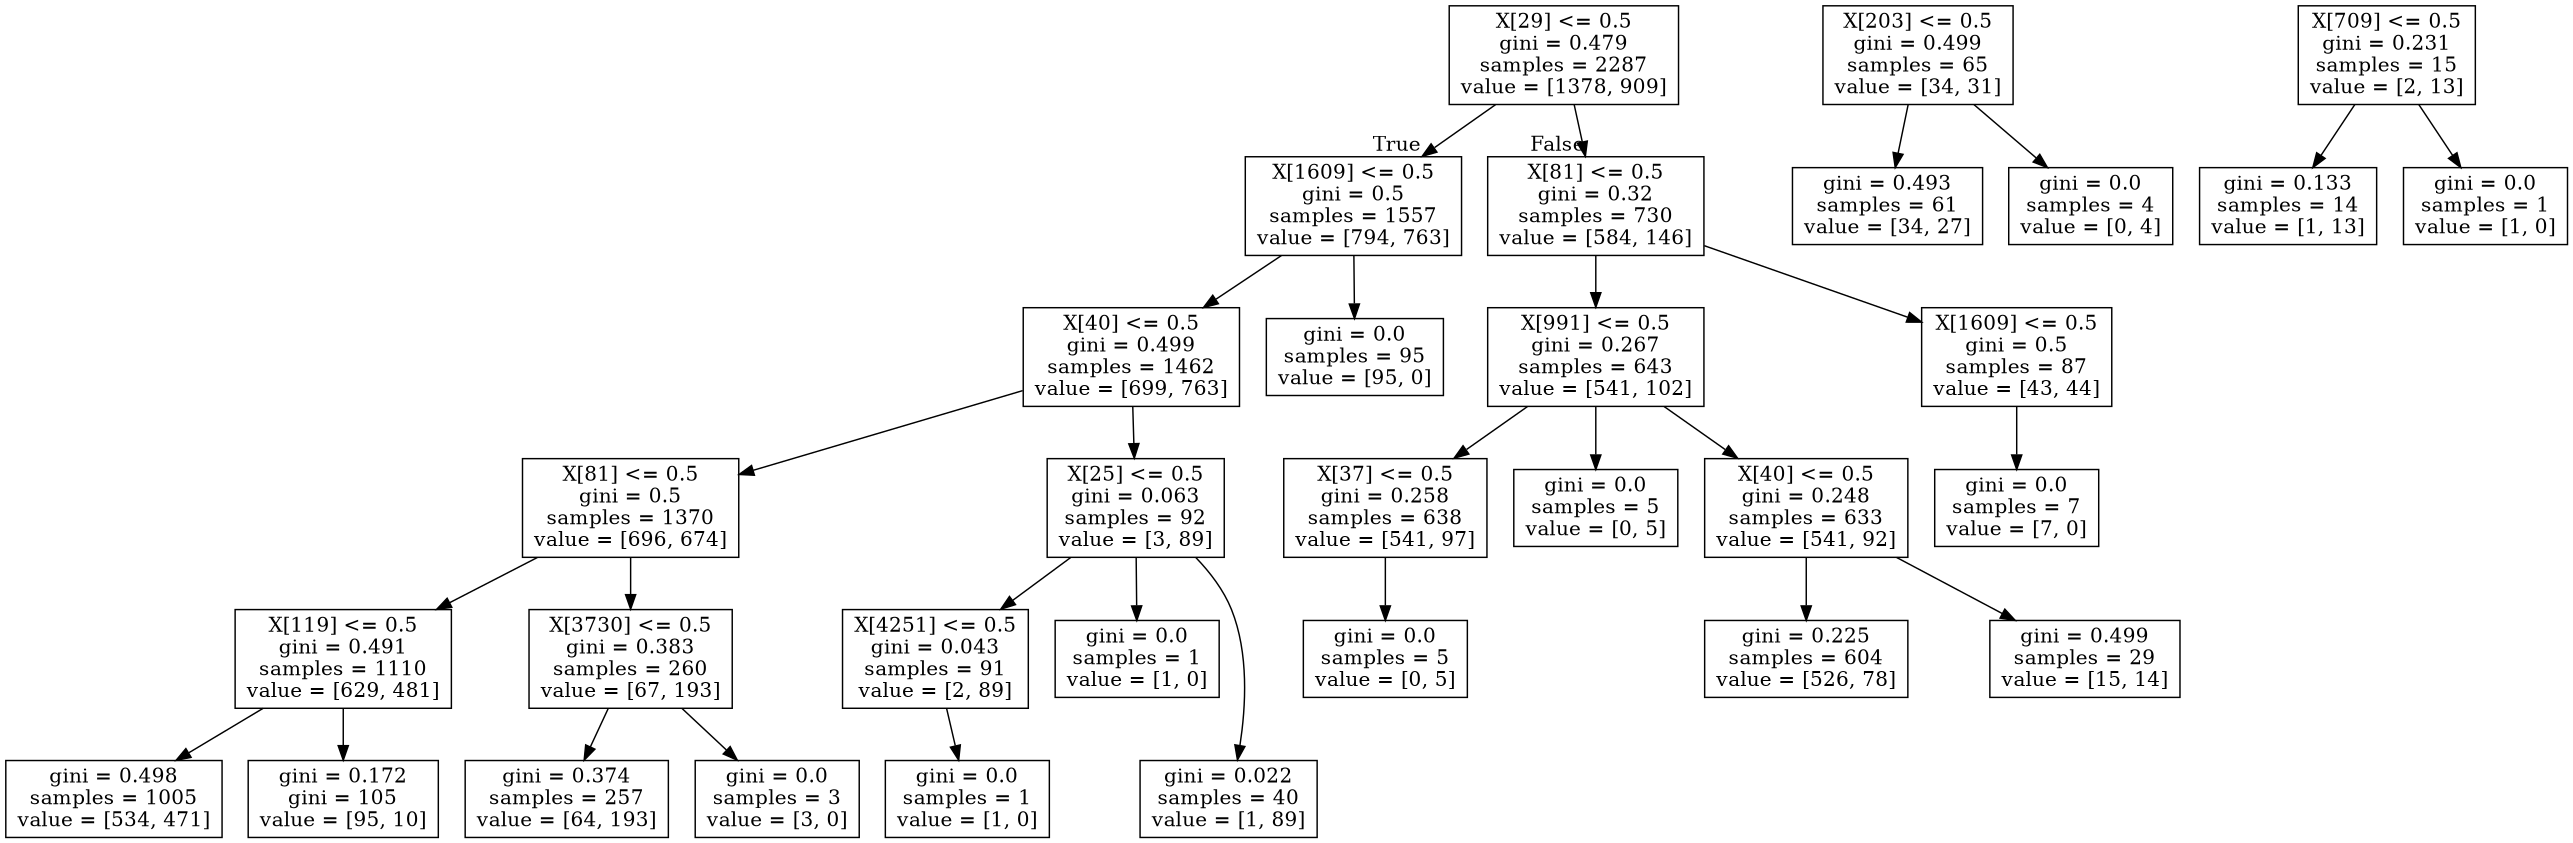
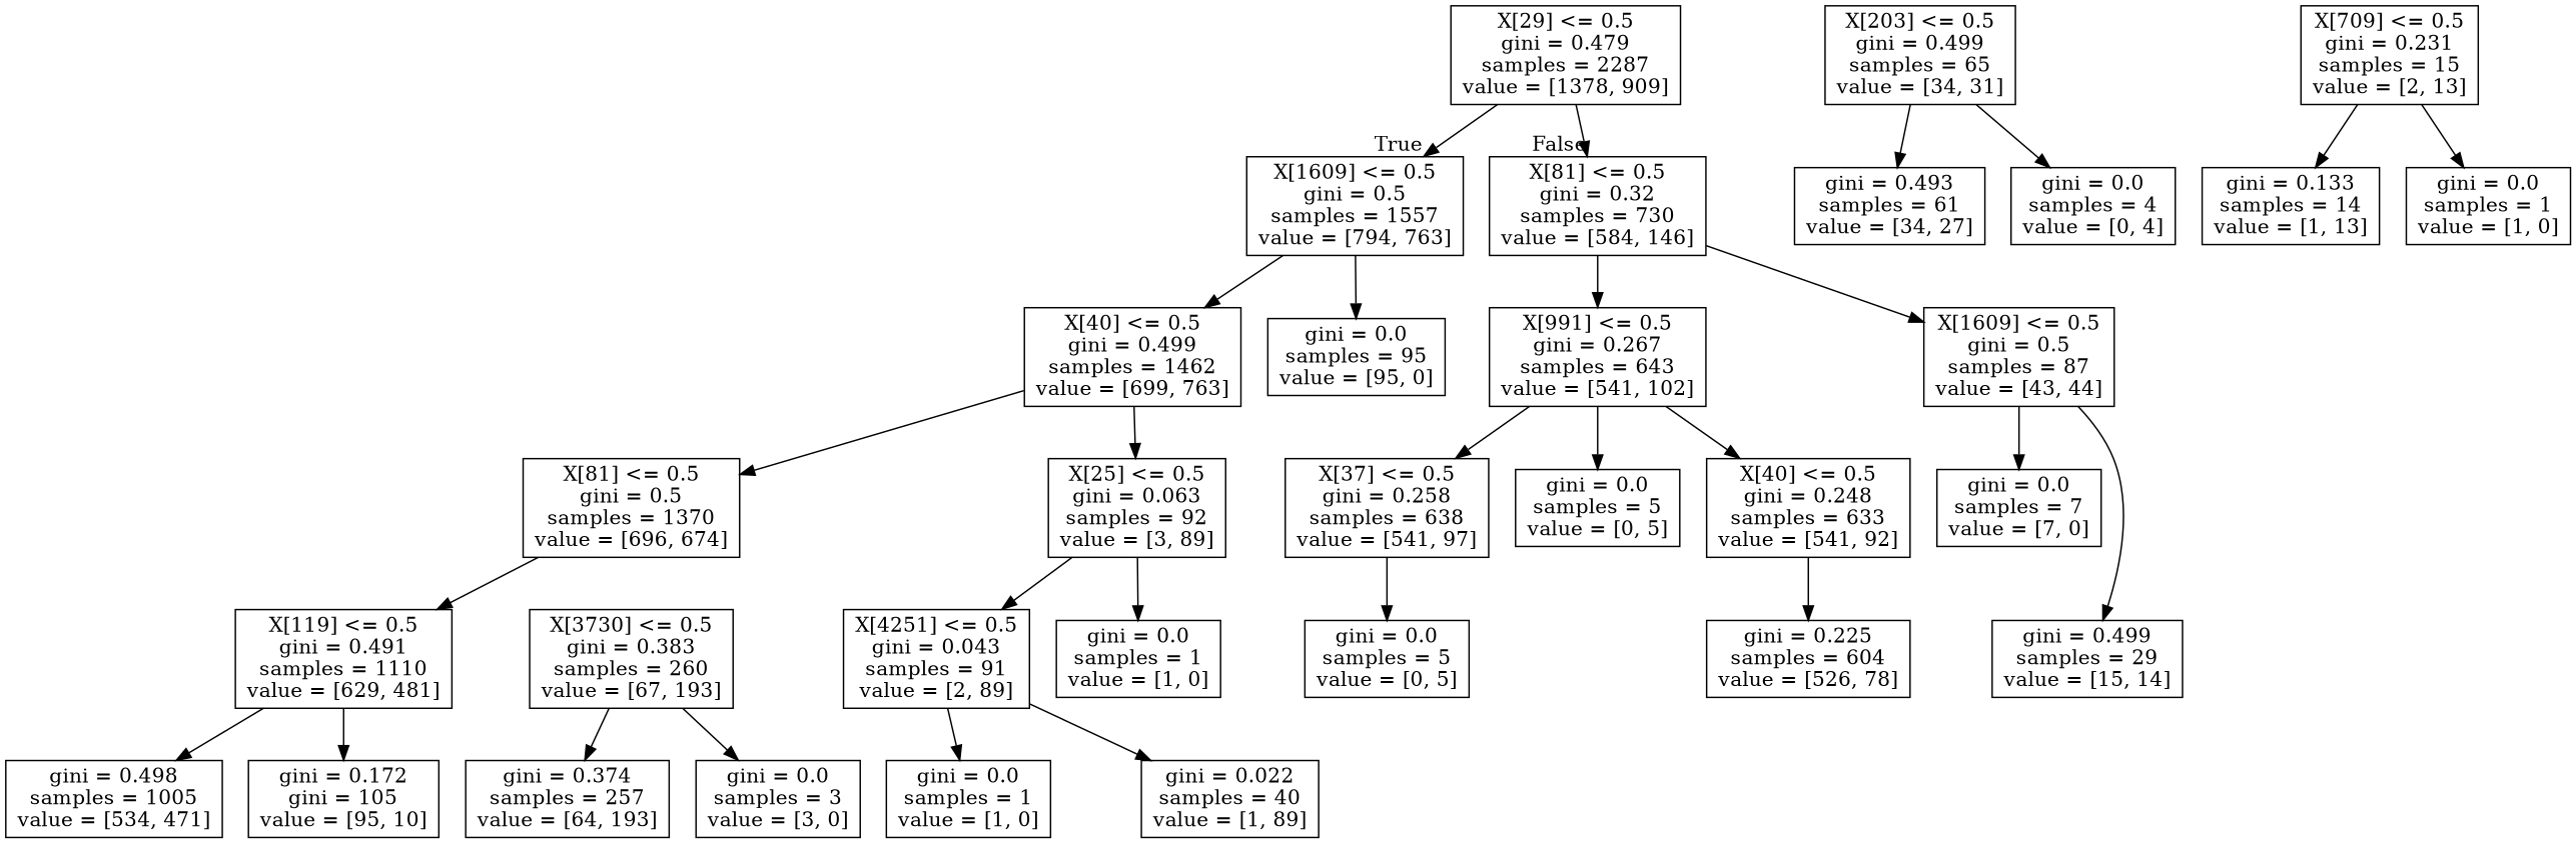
  digraph {
    node [shape=box]
    n1 [label="X[29] <= 0.5\ngini = 0.479\nsamples = 2287\nvalue = [1378, 909]"]
    n2 [label="X[1609] <= 0.5\ngini = 0.5\nsamples = 1557\nvalue = [794, 763]"]
    n3 [label="X[81] <= 0.5\ngini = 0.32\nsamples = 730\nvalue = [584, 146]"]
    n4 [label="X[40] <= 0.5\ngini = 0.499\nsamples = 1462\nvalue = [699, 763]"]
    n5 [label="gini = 0.0\nsamples = 95\nvalue = [95, 0]"]
    n6 [label="X[991] <= 0.5\ngini = 0.267\nsamples = 643\nvalue = [541, 102]"]
    n7 [label="X[1609] <= 0.5\ngini = 0.5\nsamples = 87\nvalue = [43, 44]"]
    n8 [label="X[81] <= 0.5\ngini = 0.5\nsamples = 1370\nvalue = [696, 674]"]
    n9 [label="X[25] <= 0.5\ngini = 0.063\nsamples = 92\nvalue = [3, 89]"]
    n10 [label="X[119] <= 0.5\ngini = 0.491\nsamples = 1110\nvalue = [629, 481]"]
    n11 [label="X[3730] <= 0.5\ngini = 0.383\nsamples = 260\nvalue = [67, 193]"]
    n12 [label="X[4251] <= 0.5\ngini = 0.043\nsamples = 91\nvalue = [2, 89]"]
    n13 [label="gini = 0.0\nsamples = 1\nvalue = [1, 0]"]
    n14 [label="gini = 0.498\nsamples = 1005\nvalue = [534, 471]"]
    n15 [label="gini = 0.172\ngini = 105\nvalue = [95, 10]"]
    n16 [label="gini = 0.374\nsamples = 257\nvalue = [64, 193]"]
    n17 [label="gini = 0.0\nsamples = 3\nvalue = [3, 0]"]
    n18 [label="gini = 0.022\nsamples = 40\nvalue = [1, 89]"]
    n19 [label="gini = 0.0\nsamples = 1\nvalue = [1, 0]"]
    n20 [label="X[37] <= 0.5\ngini = 0.258\nsamples = 638\nvalue = [541, 97]"]
    n21 [label="gini = 0.0\nsamples = 5\nvalue = [0, 5]"]
    n22 [label="X[40] <= 0.5\ngini = 0.248\nsamples = 633\nvalue = [541, 92]"]
    n23 [label="gini = 0.0\nsamples = 7\nvalue = [7, 0]"]
    n24 [label="gini = 0.0\nsamples = 5\nvalue = [0, 5]"]
    n25 [label="gini = 0.225\nsamples = 604\nvalue = [526, 78]"]
    n26 [label="gini = 0.499\nsamples = 29\nvalue = [15, 14]"]
    n27 [label="X[203] <= 0.5\ngini = 0.499\nsamples = 65\nvalue = [34, 31]"]
    n28 [label="gini = 0.493\nsamples = 61\nvalue = [34, 27]"]
    n29 [label="gini = 0.0\nsamples = 4\nvalue = [0, 4]"]
    n30 [label="X[709] <= 0.5\ngini = 0.231\nsamples = 15\nvalue = [2, 13]"]
    n31 [label="gini = 0.133\nsamples = 14\nvalue = [1, 13]"]
    n32 [label="gini = 0.0\nsamples = 1\nvalue = [1, 0]"]
    n1 -> n2 [headlabel=True labelangle=45 labeldistance=2.5]
    n1 -> n3 [headlabel=False labelangle=-45 labeldistance=2.5]
    n2 -> n4
    n2 -> n5
    n3 -> n6
    n3 -> n7
    n4 -> n8
    n4 -> n9
    n6 -> n20
    n6 -> n21
    n6 -> n22
    n7 -> n23
    n8 -> n10
-   n8 -> n11
    n9 -> n12
    n9 -> n13
    n10 -> n14
    n10 -> n15
    n11 -> n16
    n11 -> n17
-   n9 -> n18
+   n12 -> n18
    n12 -> n19
    n20 -> n24
    n22 -> n25
-   n22 -> n26
+   n7 -> n26
    n27 -> n28
    n27 -> n29
    n30 -> n31
    n30 -> n32
  }
